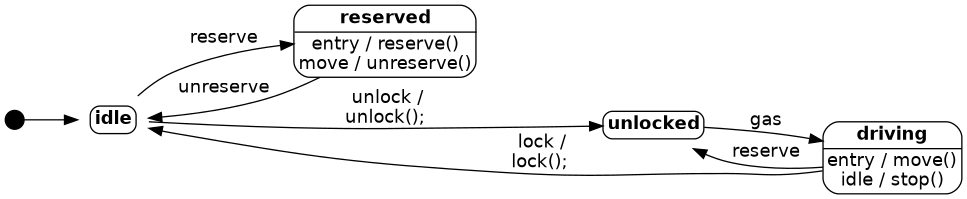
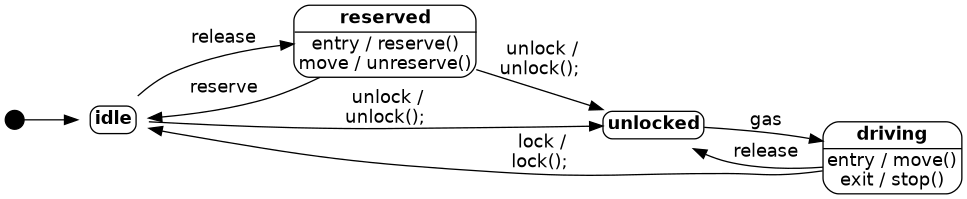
  digraph {
    rankdir=LR
    node [fontname=Helvetica shape=plaintext style=rounded margin=0]
    edge [fontname=Helvetica]
    initial [shape=point width=0.2 margin=""]
    n2 [label=<<TABLE BORDER="1" CELLBORDER="0" CELLSPACING="0" STYLE="ROUNDED"><TR><TD><B>idle</B></TD></TR> </TABLE>>]
    n3 [label=<<TABLE BORDER="1" CELLBORDER="0" CELLSPACING="0" STYLE="ROUNDED"><TR><TD><B>reserved</B></TD></TR> <HR/><TR><TD ALIGN="LEFT">entry / reserve()<BR/>move / unreserve()<BR/></TD></TR></TABLE>>]
    n4 [label=<<TABLE BORDER="1" CELLBORDER="0" CELLSPACING="0" STYLE="ROUNDED"><TR><TD><B>unlocked</B></TD></TR> </TABLE>>]
-   n5 [label=<<TABLE BORDER="1" CELLBORDER="0" CELLSPACING="0" STYLE="ROUNDED"><TR><TD><B>driving</B></TD></TR> <HR/><TR><TD ALIGN="LEFT">entry / move()<BR/>idle / stop()<BR/></TD></TR></TABLE>>]
+   n5 [label=<<TABLE BORDER="1" CELLBORDER="0" CELLSPACING="0" STYLE="ROUNDED"><TR><TD><B>driving</B></TD></TR> <HR/><TR><TD ALIGN="LEFT">entry / move()<BR/>exit / stop()<BR/></TD></TR></TABLE>>]
    initial -> n2 [label=" "]
-   n2 -> n3 [label=" reserve"]
+   n2 -> n3 [label=" release"]
    n2 -> n4 [label=" unlock /\nunlock();\n"]
-   n3 -> n2 [label=" unreserve"]
+   n3 -> n2 [label=" reserve"]
+   n3 -> n4 [label=" unlock /\nunlock();\n"]
    n4 -> n5 [label=" gas"]
    n5 -> n2 [label=" lock /\nlock();\n"]
-   n5 -> n4 [label=" reserve"]
+   n5 -> n4 [label=" release"]
  }
